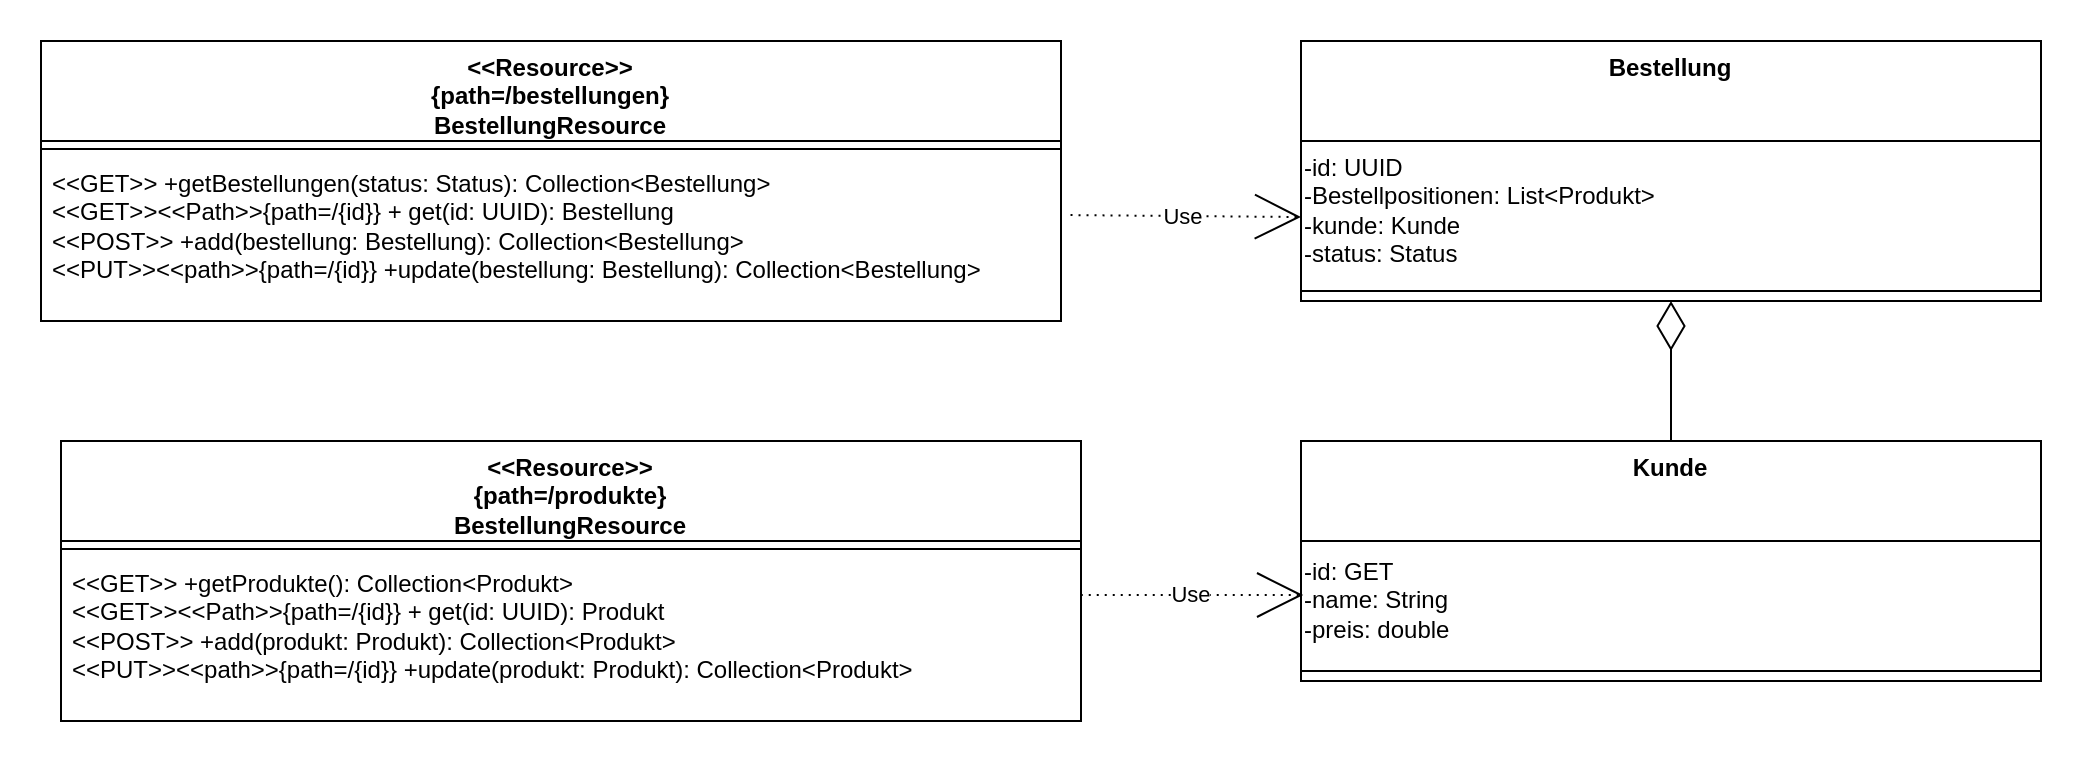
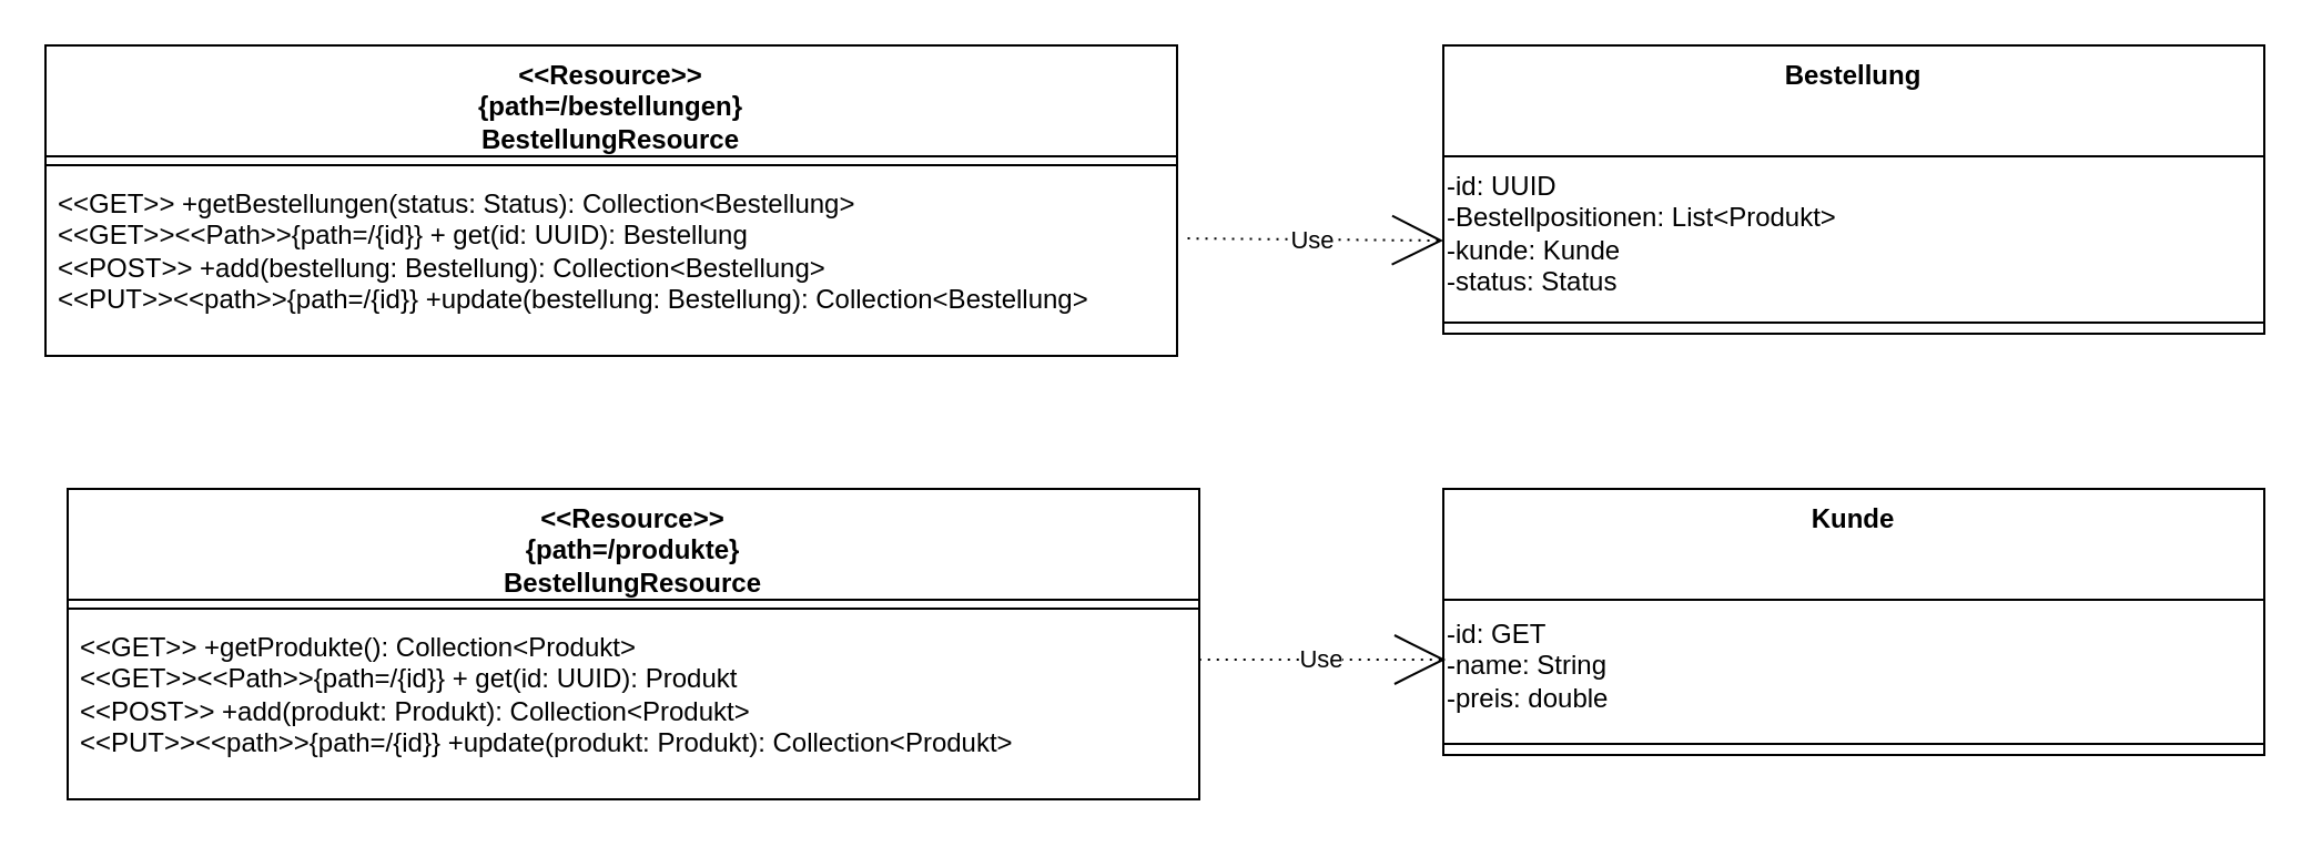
  <mxCell id="0" />
  <mxCell id="1" parent="0" />
  <mxCell id="2" value="&amp;lt;&amp;lt;Resource&amp;gt;&amp;gt;&lt;br&gt;{path=/bestellungen}&lt;br&gt;BestellungResource" style="swimlane;fontStyle=1;align=center;verticalAlign=top;childLayout=stackLayout;horizontal=1;startSize=50;horizontalStack=0;resizeParent=1;resizeParentMax=0;resizeLast=0;collapsible=1;marginBottom=0;whiteSpace=wrap;html=1;" parent="1" vertex="1"><mxGeometry x="20" y="20" width="510" height="140" as="geometry" /></mxCell>
  <mxCell id="3" value="" style="line;strokeWidth=1;fillColor=none;align=left;verticalAlign=middle;spacingTop=-1;spacingLeft=3;spacingRight=3;rotatable=0;labelPosition=right;points=[];portConstraint=eastwest;strokeColor=inherit;" parent="2" vertex="1"><mxGeometry y="50" width="510" height="8" as="geometry" /></mxCell>
  <mxCell id="4" value="&amp;lt;&amp;lt;GET&amp;gt;&amp;gt; +getBestellungen(status: Status): Collection&amp;lt;Bestellung&amp;gt;&lt;br&gt;&amp;lt;&amp;lt;GET&amp;gt;&amp;gt;&amp;lt;&amp;lt;Path&amp;gt;&amp;gt;{path=/{id}} + get(id: UUID): Bestellung&lt;br&gt;&amp;lt;&amp;lt;POST&amp;gt;&amp;gt; +add(bestellung: Bestellung): Collection&amp;lt;Bestellung&amp;gt;&lt;br&gt;&amp;lt;&amp;lt;PUT&amp;gt;&amp;gt;&amp;lt;&amp;lt;path&amp;gt;&amp;gt;{path=/{id}} +update(bestellung: Bestellung): Collection&amp;lt;Bestellung&amp;gt;" style="text;strokeColor=none;fillColor=none;align=left;verticalAlign=top;spacingLeft=4;spacingRight=4;overflow=hidden;rotatable=0;points=[[0,0.5],[1,0.5]];portConstraint=eastwest;whiteSpace=wrap;html=1;" parent="2" vertex="1"><mxGeometry y="58" width="510" height="82" as="geometry" /></mxCell>
  <mxCell id="5" value="Bestellung&lt;br&gt;" style="swimlane;fontStyle=1;align=center;verticalAlign=top;childLayout=stackLayout;horizontal=1;startSize=50;horizontalStack=0;resizeParent=1;resizeParentMax=0;resizeLast=0;collapsible=1;marginBottom=0;whiteSpace=wrap;html=1;" vertex="1" parent="1"><mxGeometry x="650" y="20" width="370" height="130" as="geometry" /></mxCell>
  <mxCell id="6" value="-id: UUID&lt;br&gt;-Bestellpositionen: List&amp;lt;Produkt&amp;gt;&lt;br&gt;-kunde: Kunde&lt;br&gt;-status: Status" style="text;html=1;align=left;verticalAlign=middle;resizable=0;points=[];autosize=1;strokeColor=none;fillColor=none;" vertex="1" parent="5"><mxGeometry y="50" width="370" height="70" as="geometry" /></mxCell>
  <mxCell id="7" value="" style="line;strokeWidth=1;fillColor=none;align=left;verticalAlign=middle;spacingTop=-1;spacingLeft=3;spacingRight=3;rotatable=0;labelPosition=right;points=[];portConstraint=eastwest;strokeColor=inherit;" vertex="1" parent="5"><mxGeometry y="120" width="370" height="10" as="geometry" /></mxCell>
  <mxCell id="8" value="Use" style="endArrow=none;dashed=1;html=1;dashPattern=1 3;strokeWidth=1;rounded=0;entryX=1.004;entryY=0.354;entryDx=0;entryDy=0;exitX=0;exitY=0.543;exitDx=0;exitDy=0;exitPerimeter=0;endFill=0;startArrow=open;startFill=0;endSize=6;startSize=21;entryPerimeter=0;" edge="1" parent="1" source="6" target="4"><mxGeometry width="50" height="50" relative="1" as="geometry"><mxPoint x="490" y="280" as="sourcePoint" /><mxPoint x="590" y="140" as="targetPoint" /></mxGeometry></mxCell>
  <mxCell id="9" value="&amp;lt;&amp;lt;Resource&amp;gt;&amp;gt;&lt;br&gt;{path=/produkte}&lt;br&gt;BestellungResource" style="swimlane;fontStyle=1;align=center;verticalAlign=top;childLayout=stackLayout;horizontal=1;startSize=50;horizontalStack=0;resizeParent=1;resizeParentMax=0;resizeLast=0;collapsible=1;marginBottom=0;whiteSpace=wrap;html=1;" vertex="1" parent="1"><mxGeometry x="30" y="220" width="510" height="140" as="geometry" /></mxCell>
  <mxCell id="10" value="" style="line;strokeWidth=1;fillColor=none;align=left;verticalAlign=middle;spacingTop=-1;spacingLeft=3;spacingRight=3;rotatable=0;labelPosition=right;points=[];portConstraint=eastwest;strokeColor=inherit;" vertex="1" parent="9"><mxGeometry y="50" width="510" height="8" as="geometry" /></mxCell>
  <mxCell id="11" value="&amp;lt;&amp;lt;GET&amp;gt;&amp;gt; +getProdukte(): Collection&amp;lt;Produkt&amp;gt;&lt;br&gt;&amp;lt;&amp;lt;GET&amp;gt;&amp;gt;&amp;lt;&amp;lt;Path&amp;gt;&amp;gt;{path=/{id}} + get(id: UUID): Produkt&lt;br&gt;&amp;lt;&amp;lt;POST&amp;gt;&amp;gt; +add(produkt: Produkt): Collection&amp;lt;Produkt&amp;gt;&lt;br&gt;&amp;lt;&amp;lt;PUT&amp;gt;&amp;gt;&amp;lt;&amp;lt;path&amp;gt;&amp;gt;{path=/{id}} +update(produkt: Produkt): Collection&amp;lt;Produkt&amp;gt;" style="text;strokeColor=none;fillColor=none;align=left;verticalAlign=top;spacingLeft=4;spacingRight=4;overflow=hidden;rotatable=0;points=[[0,0.5],[1,0.5]];portConstraint=eastwest;whiteSpace=wrap;html=1;" vertex="1" parent="9"><mxGeometry y="58" width="510" height="82" as="geometry" /></mxCell>
  <mxCell id="12" value="Kunde" style="swimlane;fontStyle=1;align=center;verticalAlign=top;childLayout=stackLayout;horizontal=1;startSize=50;horizontalStack=0;resizeParent=1;resizeParentMax=0;resizeLast=0;collapsible=1;marginBottom=0;whiteSpace=wrap;html=1;" vertex="1" parent="1"><mxGeometry x="650" y="220" width="370" height="120" as="geometry" /></mxCell>
  <mxCell id="13" value="-id: GET&lt;br&gt;-name: String&lt;br&gt;-preis: double" style="text;html=1;align=left;verticalAlign=middle;resizable=0;points=[];autosize=1;strokeColor=none;fillColor=none;" vertex="1" parent="12"><mxGeometry y="50" width="370" height="60" as="geometry" /></mxCell>
  <mxCell id="14" value="" style="line;strokeWidth=1;fillColor=none;align=left;verticalAlign=middle;spacingTop=-1;spacingLeft=3;spacingRight=3;rotatable=0;labelPosition=right;points=[];portConstraint=eastwest;strokeColor=inherit;" vertex="1" parent="12"><mxGeometry y="110" width="370" height="10" as="geometry" /></mxCell>
  <mxCell id="15" value="Use" style="endArrow=none;dashed=1;html=1;dashPattern=1 3;strokeWidth=1;rounded=0;exitX=0.003;exitY=0.45;exitDx=0;exitDy=0;exitPerimeter=0;endFill=0;startArrow=open;startFill=0;startSize=21;" edge="1" parent="1" source="13"><mxGeometry width="50" height="50" relative="1" as="geometry"><mxPoint x="160" y="545" as="sourcePoint" /><mxPoint x="540" y="297" as="targetPoint" /></mxGeometry></mxCell>
- <mxCell id="16" value="" style="endArrow=diamondThin;html=1;rounded=0;entryX=0.5;entryY=1;entryDx=0;entryDy=0;endFill=0;strokeWidth=1;endSize=22;" edge="1" parent="1" source="12" target="5"><mxGeometry width="50" height="50" relative="1" as="geometry"><mxPoint x="490" y="380" as="sourcePoint" /><mxPoint x="540" y="330" as="targetPoint" /></mxGeometry></mxCell>
